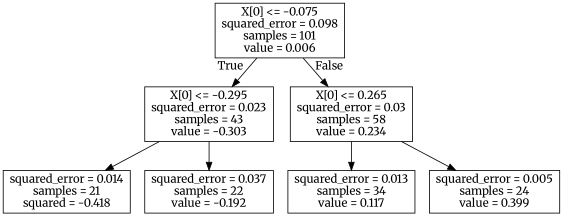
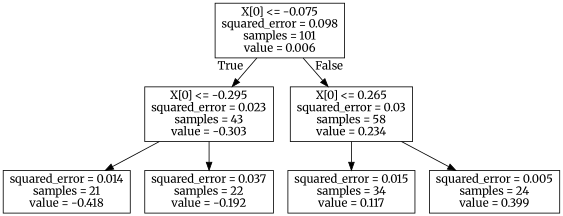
  digraph {
    fontname=Merriweather
    node [fontname=Merriweather shape=box]
    edge [fontname=Merriweather]
    n1 [label="X[0] <= -0.075\nsquared_error = 0.098\nsamples = 101\nvalue = 0.006"]
    n2 [label="X[0] <= -0.295\nsquared_error = 0.023\nsamples = 43\nvalue = -0.303"]
    n3 [label="X[0] <= 0.265\nsquared_error = 0.03\nsamples = 58\nvalue = 0.234"]
-   n4 [label="squared_error = 0.014\nsamples = 21\nsquared = -0.418"]
+   n4 [label="squared_error = 0.014\nsamples = 21\nvalue = -0.418"]
    n5 [label="squared_error = 0.037\nsamples = 22\nvalue = -0.192"]
-   n6 [label="squared_error = 0.013\nsamples = 34\nvalue = 0.117"]
+   n6 [label="squared_error = 0.015\nsamples = 34\nvalue = 0.117"]
    n7 [label="squared_error = 0.005\nsamples = 24\nvalue = 0.399"]
    n1 -> n2 [headlabel=True labelangle=45 labeldistance=2.5]
    n1 -> n3 [headlabel=False labelangle=-45 labeldistance=2.5]
    n2 -> n4
    n2 -> n5
    n3 -> n6
    n3 -> n7
  }
